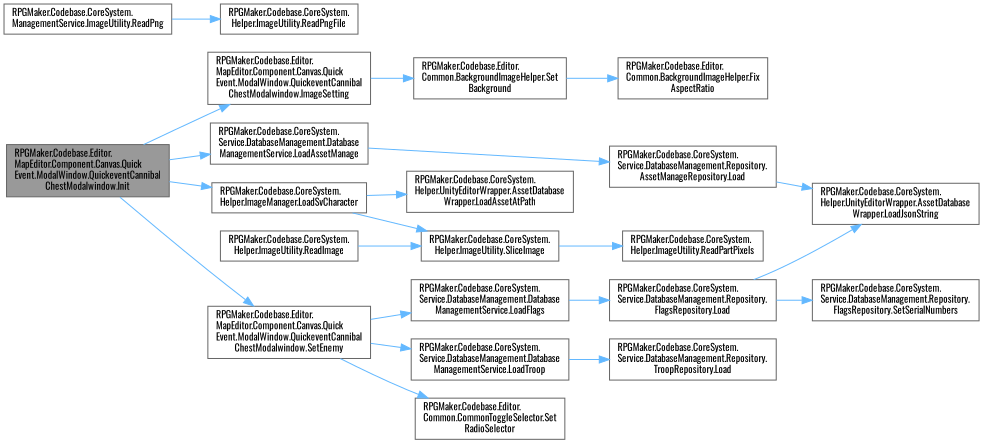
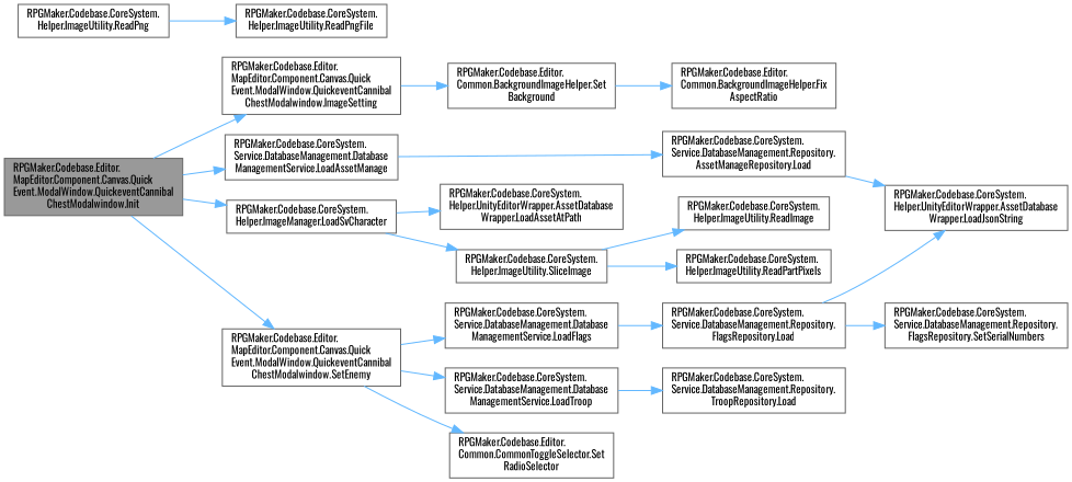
  digraph {
    fontname=Oswald
    rankdir=LR
    node [color=grey40 fillcolor=white fontname=Oswald fontsize=10 shape=box style=filled]
    edge [color=steelblue1 fontname=Oswald fontsize=10 labelfontname=Helvetica labelfontsize=10 style=solid]
    n1 [color=gray40 fillcolor=grey60 fontcolor=black height=0.2 label="RPGMaker.Codebase.Editor.\lMapEditor.Component.Canvas.Quick\lEvent.ModalWindow.QuickeventCannibal\lChestModalwindow.Init" width=0.4]
    n2 [height=0.2 label="RPGMaker.Codebase.Editor.\lMapEditor.Component.Canvas.Quick\lEvent.ModalWindow.QuickeventCannibal\lChestModalwindow.ImageSetting" width=0.4]
    n3 [height=0.2 label="RPGMaker.Codebase.CoreSystem.\lService.DatabaseManagement.Database\lManagementService.LoadAssetManage" width=0.4]
    n4 [height=0.2 label="RPGMaker.Codebase.CoreSystem.\lHelper.ImageManager.LoadSvCharacter" width=0.4]
    n5 [height=0.2 label="RPGMaker.Codebase.Editor.\lMapEditor.Component.Canvas.Quick\lEvent.ModalWindow.QuickeventCannibal\lChestModalwindow.SetEnemy" width=0.4]
    n6 [height=0.2 label="RPGMaker.Codebase.Editor.\lCommon.BackgroundImageHelper.Set\lBackground" width=0.4]
    n7 [height=0.2 label="RPGMaker.Codebase.CoreSystem.\lService.DatabaseManagement.Repository.\lAssetManageRepository.Load" width=0.4]
    n8 [height=0.2 label="RPGMaker.Codebase.CoreSystem.\lHelper.UnityEditorWrapper.AssetDatabase\lWrapper.LoadAssetAtPath" width=0.4]
    n9 [height=0.2 label="RPGMaker.Codebase.CoreSystem.\lHelper.ImageUtility.SliceImage" width=0.4]
    n10 [height=0.2 label="RPGMaker.Codebase.CoreSystem.\lService.DatabaseManagement.Database\lManagementService.LoadFlags" width=0.4]
    n11 [height=0.2 label="RPGMaker.Codebase.CoreSystem.\lService.DatabaseManagement.Database\lManagementService.LoadTroop" width=0.4]
    n12 [height=0.2 label="RPGMaker.Codebase.Editor.\lCommon.CommonToggleSelector.Set\lRadioSelector" width=0.4]
    n13 [height=0.2 label="RPGMaker.Codebase.Editor.\lCommon.BackgroundImageHelper.Fix\lAspectRatio" width=0.4]
    n14 [height=0.2 label="RPGMaker.Codebase.CoreSystem.\lHelper.UnityEditorWrapper.AssetDatabase\lWrapper.LoadJsonString" width=0.4]
    n15 [height=0.2 label="RPGMaker.Codebase.CoreSystem.\lHelper.ImageUtility.ReadImage" width=0.4]
    n16 [height=0.2 label="RPGMaker.Codebase.CoreSystem.\lHelper.ImageUtility.ReadPartPixels" width=0.4]
-   n17 [height=0.2 label="RPGMaker.Codebase.CoreSystem.\lManagementService.ImageUtility.ReadPng" width=0.4]
+   n17 [height=0.2 label="RPGMaker.Codebase.CoreSystem.\lHelper.ImageUtility.ReadPng" width=0.4]
    n18 [height=0.2 label="RPGMaker.Codebase.CoreSystem.\lHelper.ImageUtility.ReadPngFile" width=0.4]
    n19 [height=0.2 label="RPGMaker.Codebase.CoreSystem.\lService.DatabaseManagement.Repository.\lFlagsRepository.Load" width=0.4]
    n20 [height=0.2 label="RPGMaker.Codebase.CoreSystem.\lService.DatabaseManagement.Repository.\lTroopRepository.Load" width=0.4]
    n21 [height=0.2 label="RPGMaker.Codebase.CoreSystem.\lService.DatabaseManagement.Repository.\lFlagsRepository.SetSerialNumbers" width=0.4]
    n1 -> n2
    n1 -> n3
    n1 -> n4
    n1 -> n5
    n2 -> n6
    n3 -> n7
    n4 -> n8
    n4 -> n9
    n5 -> n10
    n5 -> n11
    n5 -> n12
    n6 -> n13
    n7 -> n14
-   n15 -> n9
+   n9 -> n15
    n9 -> n16
    n10 -> n19
    n11 -> n20
    n17 -> n18
    n19 -> n14
    n19 -> n21
  }
